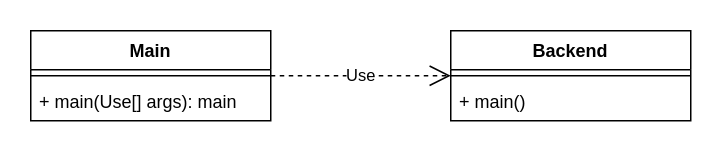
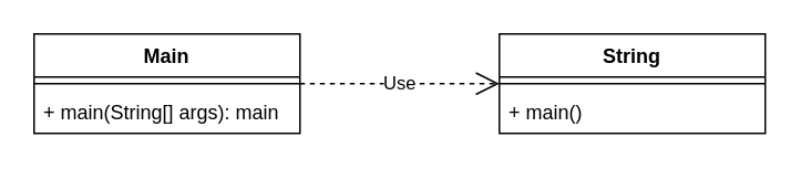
  <mxCell id="0" />
  <mxCell id="1" parent="0" />
  <mxCell id="2" value="Main" style="swimlane;fontStyle=1;align=center;verticalAlign=top;childLayout=stackLayout;horizontal=1;startSize=26;horizontalStack=0;resizeParent=1;resizeParentMax=0;resizeLast=0;collapsible=1;marginBottom=0;whiteSpace=wrap;html=1;" vertex="1" parent="1"><mxGeometry x="20" y="20" width="160" height="60" as="geometry" /></mxCell>
  <mxCell id="3" value="" style="line;strokeWidth=1;fillColor=none;align=left;verticalAlign=middle;spacingTop=-1;spacingLeft=3;spacingRight=3;rotatable=0;labelPosition=right;points=[];portConstraint=eastwest;strokeColor=inherit;" vertex="1" parent="2"><mxGeometry y="26" width="160" height="8" as="geometry" /></mxCell>
- <mxCell id="4" value="+ main(Use[] args): main" style="text;strokeColor=none;fillColor=none;align=left;verticalAlign=top;spacingLeft=4;spacingRight=4;overflow=hidden;rotatable=0;points=[[0,0.5],[1,0.5]];portConstraint=eastwest;whiteSpace=wrap;html=1;" vertex="1" parent="2"><mxGeometry y="34" width="160" height="26" as="geometry" /></mxCell>
- <mxCell id="5" value="Backend" style="swimlane;fontStyle=1;align=center;verticalAlign=top;childLayout=stackLayout;horizontal=1;startSize=26;horizontalStack=0;resizeParent=1;resizeParentMax=0;resizeLast=0;collapsible=1;marginBottom=0;whiteSpace=wrap;html=1;" vertex="1" parent="1"><mxGeometry x="300" y="20" width="160" height="60" as="geometry" /></mxCell>
+ <mxCell id="4" value="+ main(String[] args): main" style="text;strokeColor=none;fillColor=none;align=left;verticalAlign=top;spacingLeft=4;spacingRight=4;overflow=hidden;rotatable=0;points=[[0,0.5],[1,0.5]];portConstraint=eastwest;whiteSpace=wrap;html=1;" vertex="1" parent="2"><mxGeometry y="34" width="160" height="26" as="geometry" /></mxCell>
+ <mxCell id="5" value="String" style="swimlane;fontStyle=1;align=center;verticalAlign=top;childLayout=stackLayout;horizontal=1;startSize=26;horizontalStack=0;resizeParent=1;resizeParentMax=0;resizeLast=0;collapsible=1;marginBottom=0;whiteSpace=wrap;html=1;" vertex="1" parent="1"><mxGeometry x="300" y="20" width="160" height="60" as="geometry" /></mxCell>
  <mxCell id="6" value="" style="line;strokeWidth=1;fillColor=none;align=left;verticalAlign=middle;spacingTop=-1;spacingLeft=3;spacingRight=3;rotatable=0;labelPosition=right;points=[];portConstraint=eastwest;strokeColor=inherit;" vertex="1" parent="5"><mxGeometry y="26" width="160" height="8" as="geometry" /></mxCell>
  <mxCell id="7" value="+ main()" style="text;strokeColor=none;fillColor=none;align=left;verticalAlign=top;spacingLeft=4;spacingRight=4;overflow=hidden;rotatable=0;points=[[0,0.5],[1,0.5]];portConstraint=eastwest;whiteSpace=wrap;html=1;" vertex="1" parent="5"><mxGeometry y="34" width="160" height="26" as="geometry" /></mxCell>
  <mxCell id="8" value="Use" style="endArrow=open;endSize=12;dashed=1;html=1;rounded=0;exitX=1;exitY=0.5;exitDx=0;exitDy=0;" edge="1" parent="1" source="2"><mxGeometry width="160" relative="1" as="geometry"><mxPoint x="270" y="90" as="sourcePoint" /><mxPoint x="300" y="50" as="targetPoint" /></mxGeometry></mxCell>
